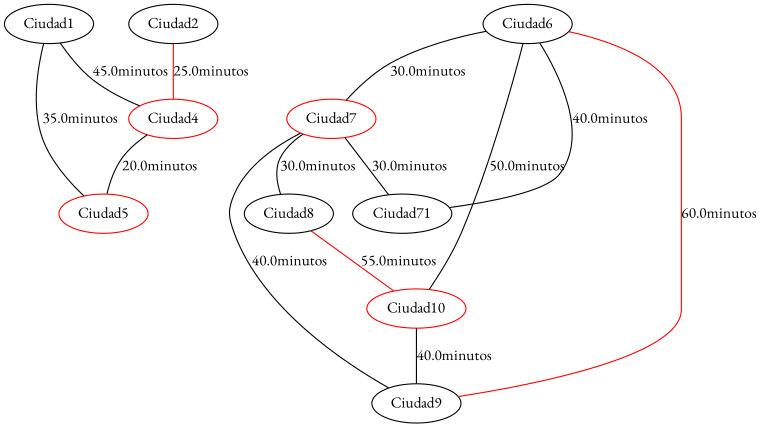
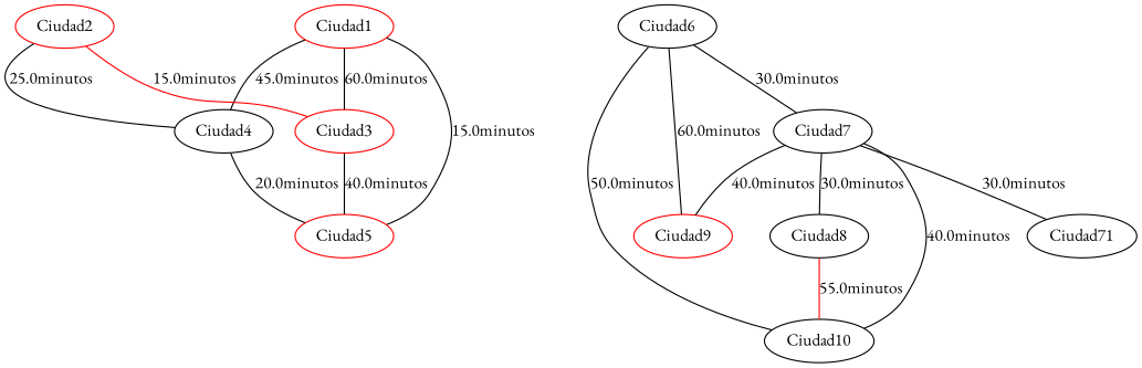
  strict graph {
    fontname="EB Garamond"
    node [fontname="EB Garamond"]
    edge [fontname="EB Garamond"]
-   n1 [label=Ciudad1]
-   n3 [color=red label=Ciudad4]
-   n4 [color=black label=Ciudad2]
+   n1 [label=Ciudad1 color=red]
+   n2 [color=red label=Ciudad3]
+   n3 [color=black label=Ciudad4]
+   n4 [color=red label=Ciudad2]
    n5 [color=red label=Ciudad5]
    n6 [label=Ciudad6]
-   n7 [label=Ciudad7 color=red]
-   n8 [label=Ciudad10 color=red]
+   n7 [label=Ciudad7]
+   n8 [label=Ciudad10]
    n9 [label=Ciudad8]
-   n10 [label=Ciudad9]
+   n10 [label=Ciudad9 color=red]
    n11 [label=Ciudad71]
+   n1 -- n2 [label="60.0minutos"]
    n1 -- n3 [label="45.0minutos"]
+   n2 -- n5 [label="40.0minutos"]
    n3 -- n5 [label="20.0minutos"]
-   n4 -- n3 [color=red label="25.0minutos"]
-   n5 -- n1 [label="35.0minutos"]
+   n4 -- n2 [color=red label="15.0minutos"]
+   n4 -- n3 [color=black label="25.0minutos"]
+   n5 -- n1 [label="15.0minutos"]
    n6 -- n7 [label="30.0minutos"]
    n6 -- n8 [label="50.0minutos"]
    n7 -- n9 [label="30.0minutos"]
    n7 -- n10 [label="40.0minutos"]
    n7 -- n11 [label="30.0minutos"]
-   n8 -- n10 [label="40.0minutos"]
+   n8 -- n7 [label="40.0minutos"]
    n9 -- n8 [color=red label="55.0minutos"]
-   n10 -- n6 [label="60.0minutos" color=red]
-   n11 -- n6 [label="40.0minutos"]
+   n10 -- n6 [label="60.0minutos"]
  }
